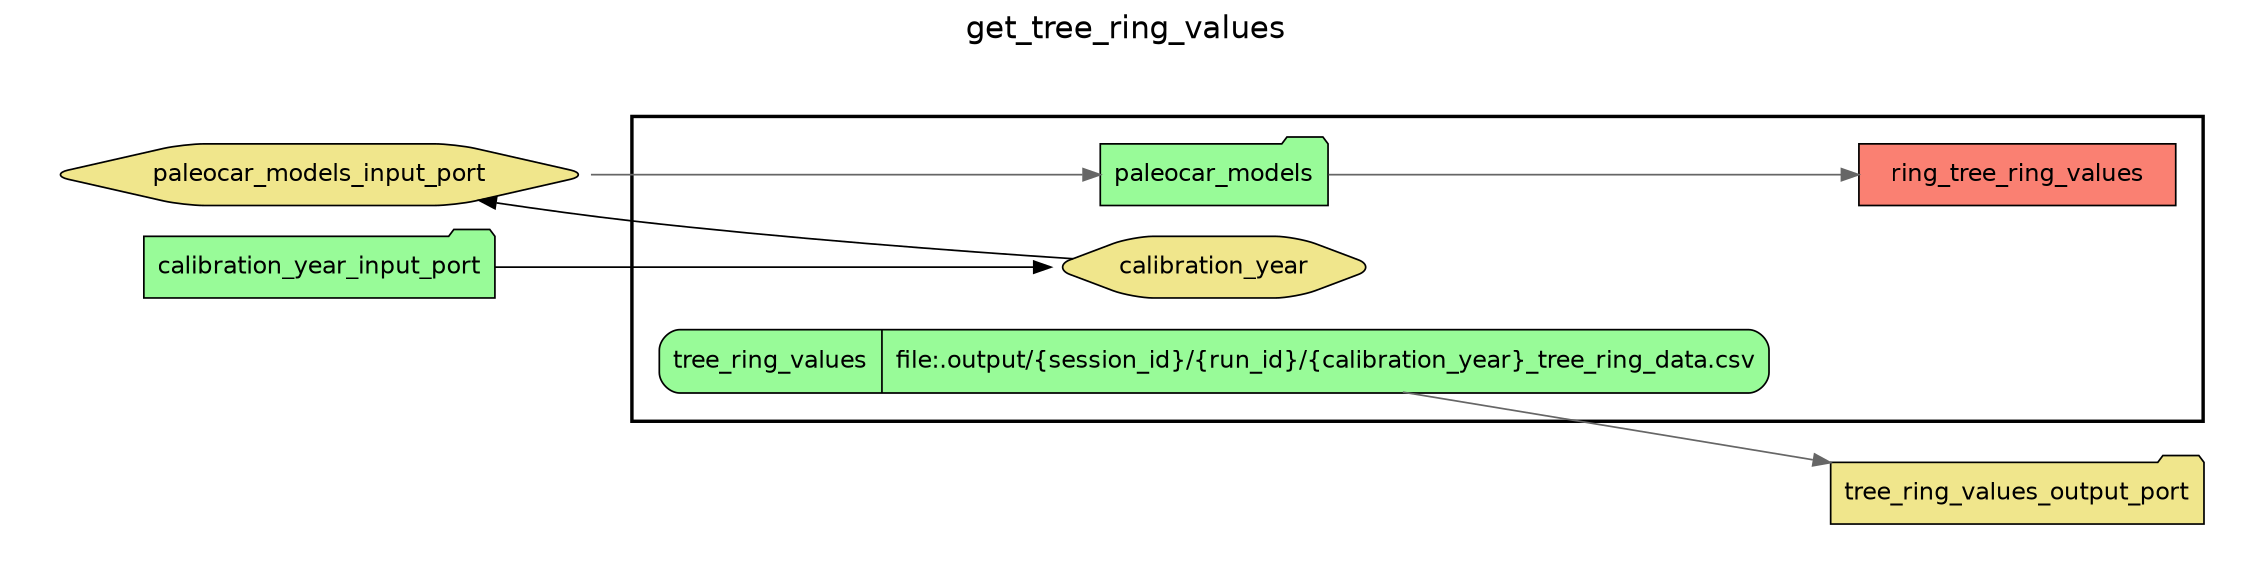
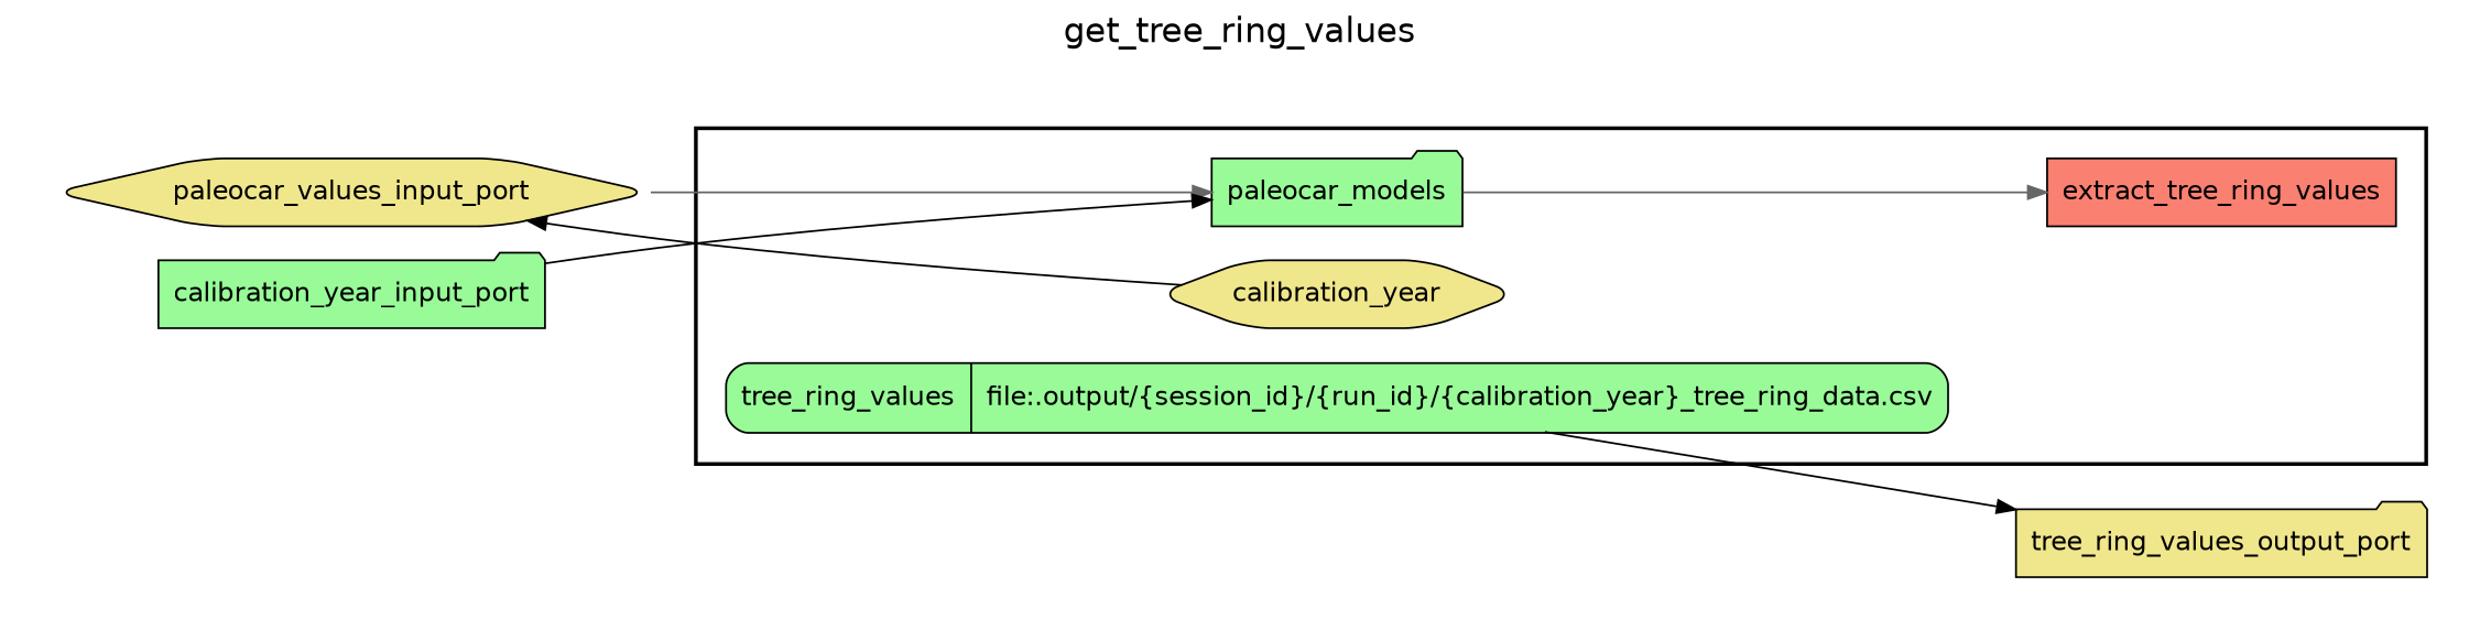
  digraph {
    fontname=Helvetica
    fontsize=18
    label=get_tree_ring_values
    labelloc=t
    rankdir=LR
    node [fillcolor=palegreen fontname=Helvetica peripheries=1 shape=folder style="rounded,filled"]
    edge [color=black]
-   extract_tree_ring_values [fillcolor=salmon shape=box style=filled label=ring_tree_ring_values]
+   extract_tree_ring_values [fillcolor=salmon shape=box style=filled]
    n2 [label="{<f0> tree_ring_values |<f1> file\:.output/\{session_id\}/\{run_id\}/\{calibration_year\}_tree_ring_data.csv}" rankdir=LR shape=record]
    paleocar_models
    calibration_year [fillcolor=khaki shape=hexagon]
-   paleocar_models_input_port [fillcolor=khaki shape=hexagon width=0.2]
+   paleocar_models_input_port [fillcolor=khaki shape=hexagon width=0.2 label=paleocar_values_input_port]
    calibration_year_input_port [width=0.2]
    tree_ring_values_output_port [fillcolor=khaki width=0.2]
    subgraph cluster_1 {
      color=black
      label=""
      penwidth=2
      subgraph cluster_2 {
        color=black
        label=""
        penwidth=0
        extract_tree_ring_values
        n2
        paleocar_models
        calibration_year
      }
    }
    subgraph cluster_3 {
      label=""
      penwidth=0
      subgraph cluster_4 {
        label=""
        penwidth=0
        paleocar_models_input_port
        calibration_year_input_port
      }
    }
    subgraph cluster_5 {
      label=""
      penwidth=0
      subgraph cluster_6 {
        label=""
        penwidth=0
        tree_ring_values_output_port
      }
    }
-   n2 -> tree_ring_values_output_port [color=gray40]
+   n2 -> tree_ring_values_output_port
    paleocar_models -> extract_tree_ring_values [color=gray40]
    calibration_year -> paleocar_models_input_port
    paleocar_models_input_port -> paleocar_models [color=gray40]
-   calibration_year_input_port -> calibration_year
+   calibration_year_input_port -> paleocar_models
  }
